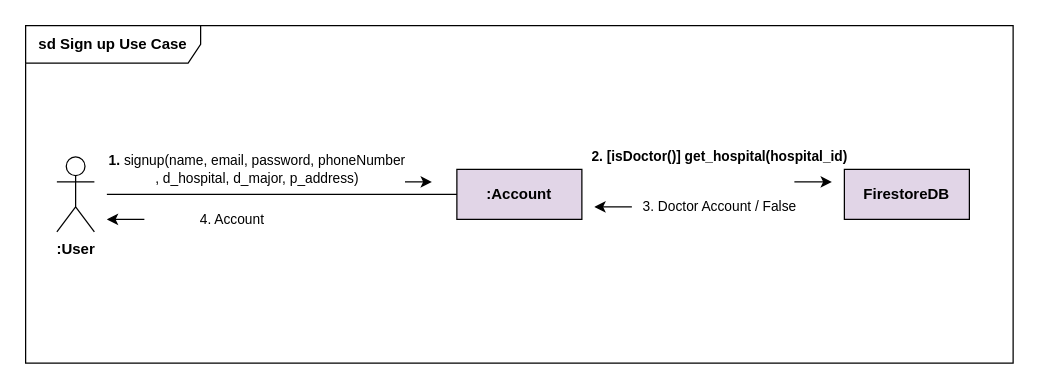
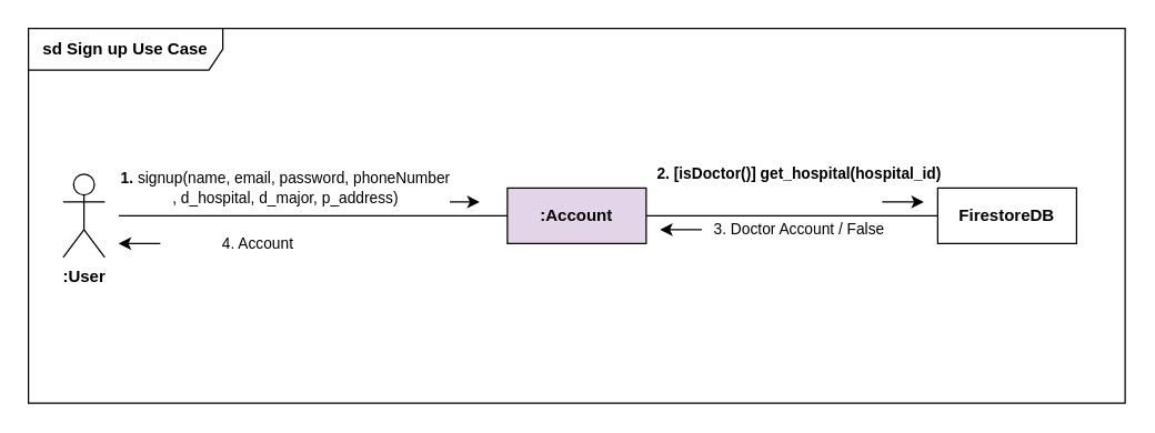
  <mxCell id="0" />
  <mxCell id="1" parent="0" />
  <mxCell id="2" value="sd Sign up Use Case" style="shape=umlFrame;whiteSpace=wrap;html=1;width=140;height=30;fontStyle=1" parent="1" vertex="1"><mxGeometry x="20" y="20" width="790" height="270" as="geometry" /></mxCell>
  <mxCell id="3" value="&lt;b&gt;:User&lt;/b&gt;" style="shape=umlActor;verticalLabelPosition=bottom;verticalAlign=top;html=1;outlineConnect=0;" vertex="1" parent="1"><mxGeometry x="45" y="125" width="30" height="60" as="geometry" /></mxCell>
  <mxCell id="4" value=":Account" style="rounded=0;whiteSpace=wrap;html=1;fontStyle=1;fillColor=#e1d5e7;" vertex="1" parent="1"><mxGeometry x="365" y="135" width="100" height="40" as="geometry" /></mxCell>
- <mxCell id="5" value="FirestoreDB" style="rounded=0;whiteSpace=wrap;html=1;fontStyle=1;fillColor=#e1d5e7;" vertex="1" parent="1"><mxGeometry x="675" y="135" width="100" height="40" as="geometry" /></mxCell>
+ <mxCell id="5" value="FirestoreDB" style="rounded=0;whiteSpace=wrap;html=1;fontStyle=1" vertex="1" parent="1"><mxGeometry x="675" y="135" width="100" height="40" as="geometry" /></mxCell>
  <mxCell id="6" value="" style="endArrow=none;html=1;" edge="1" parent="1" target="4"><mxGeometry width="50" height="50" relative="1" as="geometry"><mxPoint x="85" y="155" as="sourcePoint" /><mxPoint x="335" y="185" as="targetPoint" /></mxGeometry></mxCell>
+ <mxCell id="7" value="" style="endArrow=none;html=1;" edge="1" parent="1" source="5" target="4"><mxGeometry width="50" height="50" relative="1" as="geometry"><mxPoint x="110" y="165" as="sourcePoint" /><mxPoint x="305" y="165" as="targetPoint" /></mxGeometry></mxCell>
  <mxCell id="8" value="&lt;b&gt;1. &lt;/b&gt;signup(name, email, password, phoneNumber&lt;br&gt;, d_hospital, d_major, p_address)" style="endArrow=classic;html=1;" edge="1" parent="1"><mxGeometry x="-1" y="110" width="50" height="50" relative="1" as="geometry"><mxPoint x="315" y="145" as="sourcePoint" /><mxPoint x="345" y="145" as="targetPoint" /><mxPoint x="-110" y="100" as="offset" /></mxGeometry></mxCell>
  <mxCell id="9" value="&lt;b&gt;2. [isDoctor()] get_hospital(hospital_id)&lt;/b&gt;" style="endArrow=classic;html=1;" edge="1" parent="1"><mxGeometry x="-1" y="63" width="50" height="50" relative="1" as="geometry"><mxPoint x="635" y="145" as="sourcePoint" /><mxPoint x="665" y="145" as="targetPoint" /><mxPoint x="-60" y="43" as="offset" /></mxGeometry></mxCell>
  <mxCell id="10" value="3. Doctor Account / False" style="endArrow=classic;html=1;" edge="1" parent="1"><mxGeometry x="-1" y="-70" width="50" height="50" relative="1" as="geometry"><mxPoint x="505" y="165" as="sourcePoint" /><mxPoint x="475" y="165" as="targetPoint" /><mxPoint x="70" y="70" as="offset" /></mxGeometry></mxCell>
  <mxCell id="11" value="&lt;span style=&quot;font-weight: normal&quot;&gt;4. Account&lt;/span&gt;" style="endArrow=classic;html=1;fontStyle=1" edge="1" parent="1"><mxGeometry x="-1" y="-70" width="50" height="50" relative="1" as="geometry"><mxPoint x="115" y="175" as="sourcePoint" /><mxPoint x="85" y="175" as="targetPoint" /><mxPoint x="70" y="70" as="offset" /></mxGeometry></mxCell>
